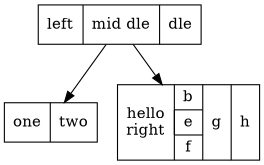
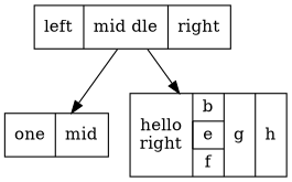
  digraph {
    node [shape=record]
-   n1 [label="<f0> left|<f1> mid\ dle|<f2> dle"]
-   n2 [label="<f0> one|<f1> two"]
+   n1 [label="<f0> left|<f1> mid\ dle|<f2> right"]
+   n2 [label="<f0> one|<f1> mid"]
    n3 [label="hello\nright |{b |{c <here> d|e}| f}| g | h"]
    n1 -> n2
    n1 -> n3
  }
